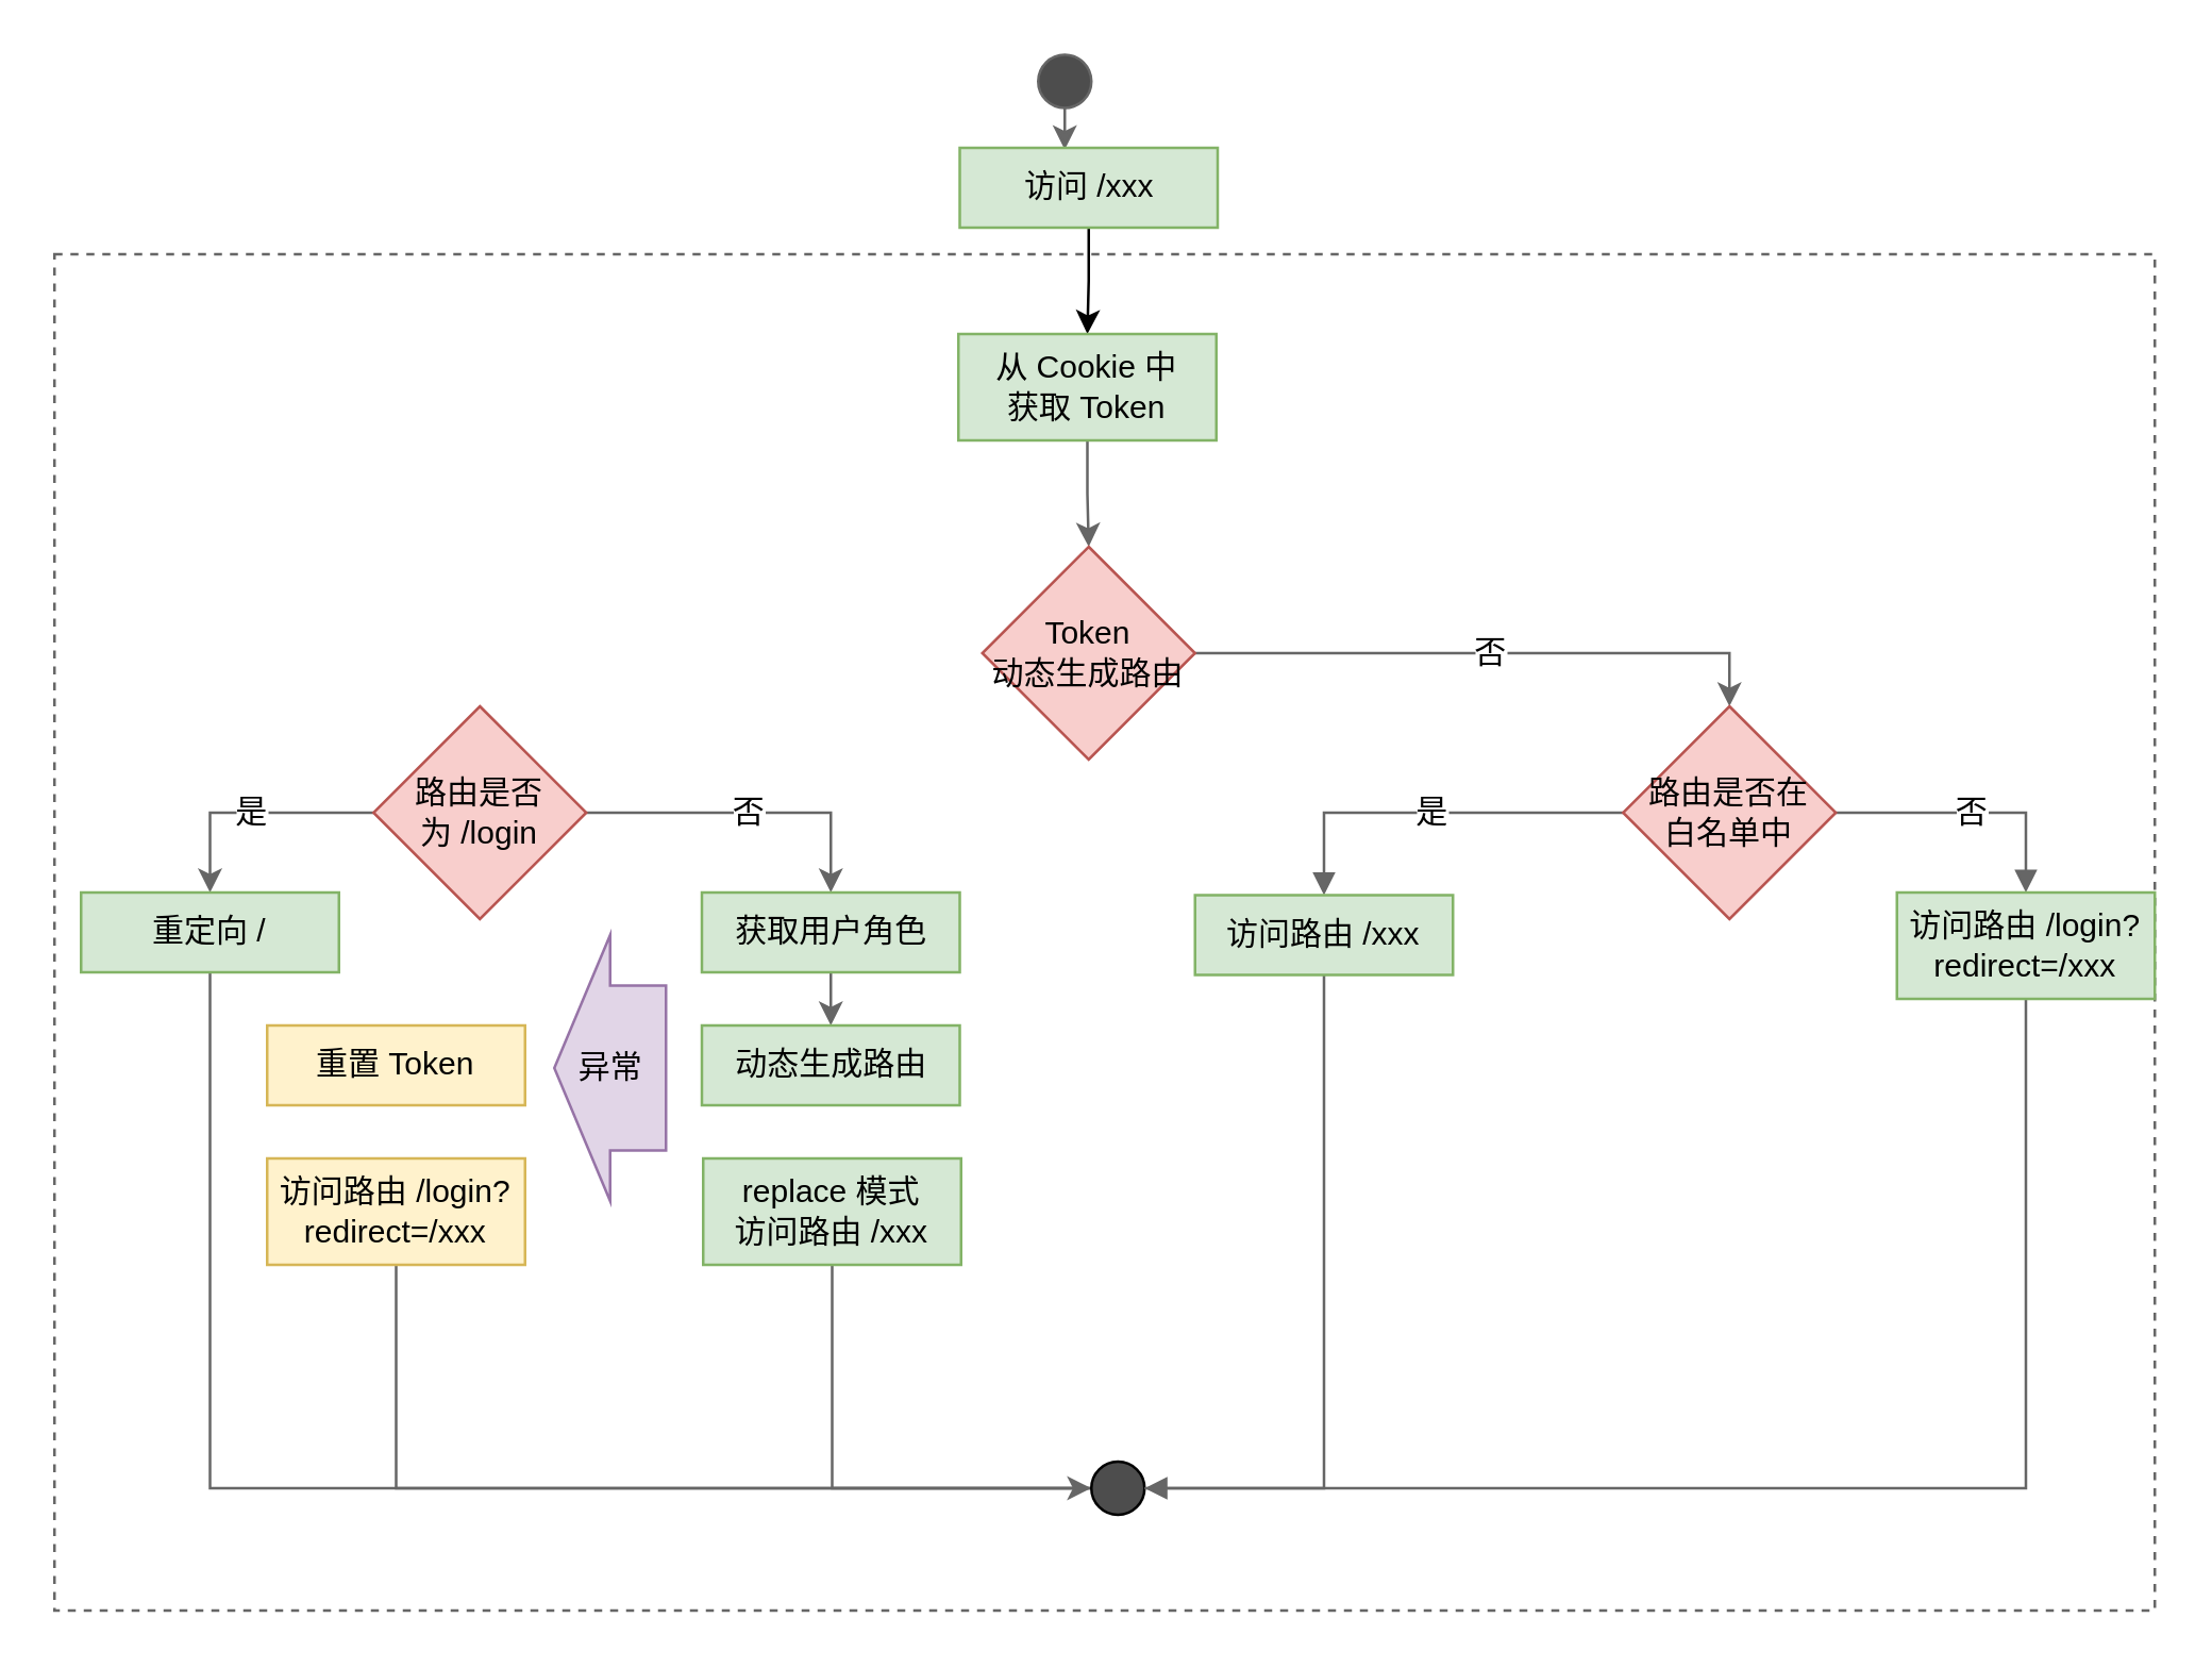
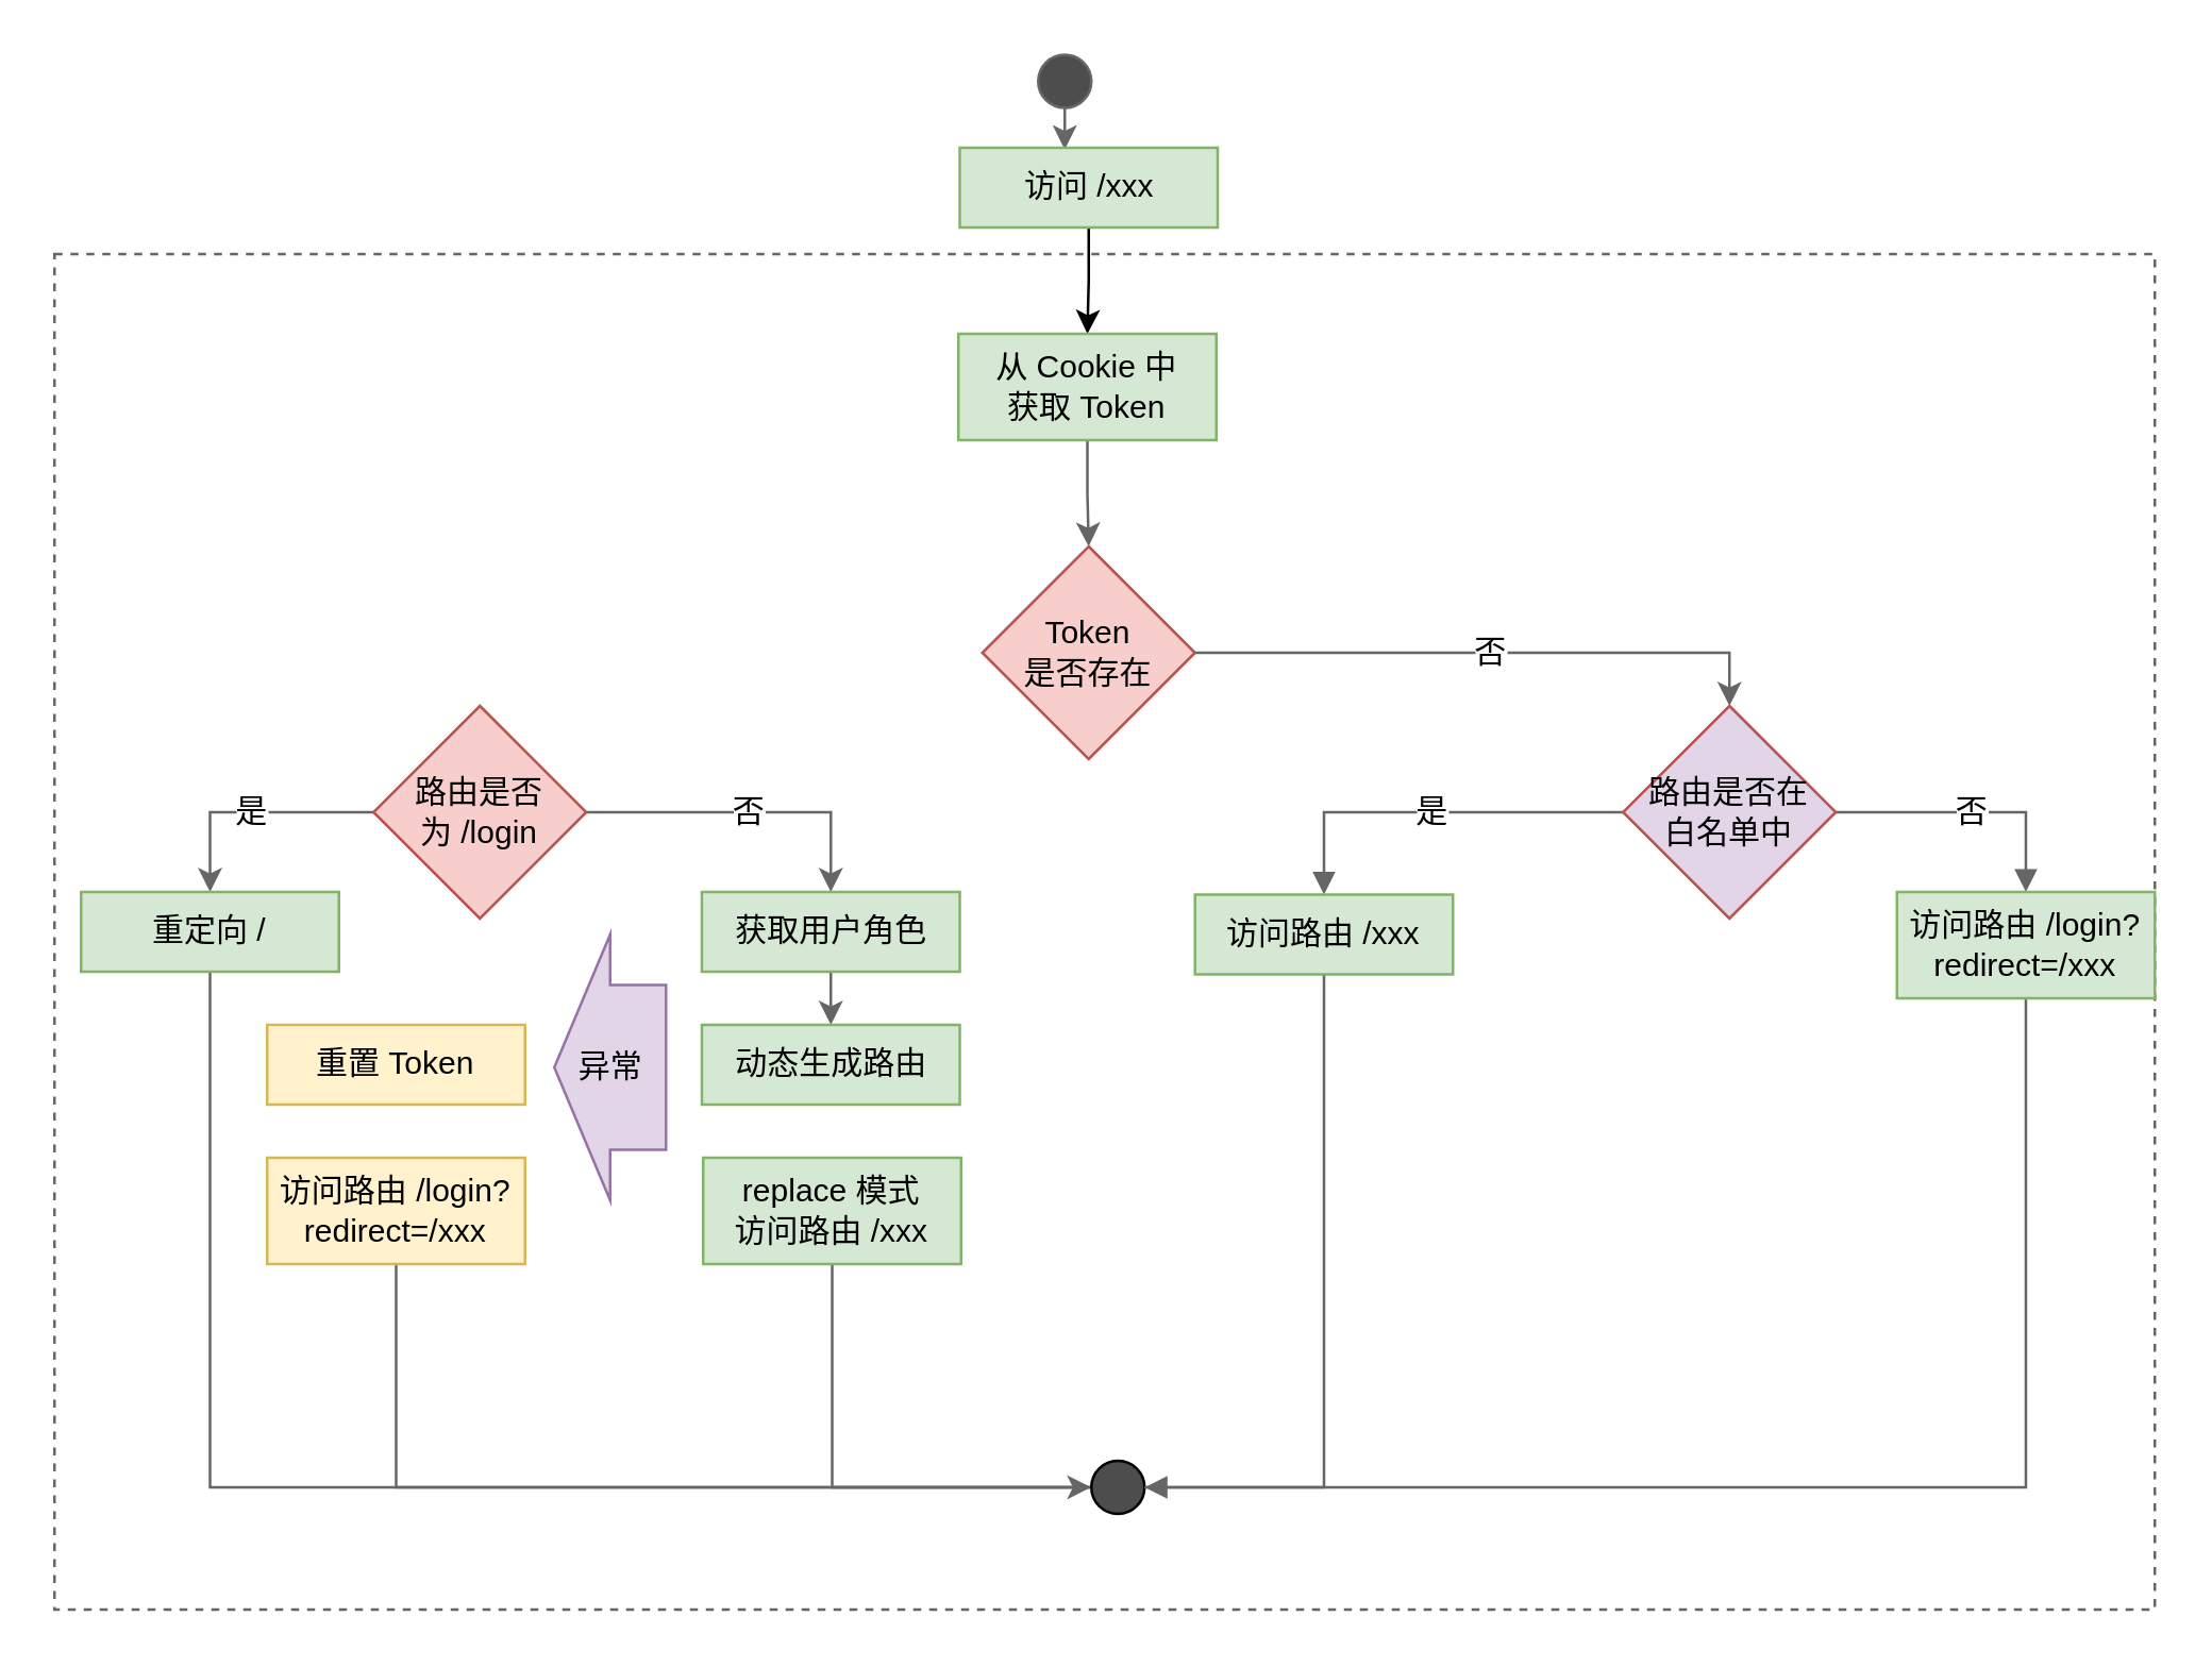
  <mxCell id="0" />
  <mxCell id="1" parent="0" />
  <mxCell id="2" style="edgeStyle=orthogonalEdgeStyle;rounded=0;orthogonalLoop=1;jettySize=auto;html=1;exitX=0.5;exitY=1;exitDx=0;exitDy=0;entryX=0.407;entryY=0.022;entryDx=0;entryDy=0;entryPerimeter=0;strokeColor=#666666;" parent="1" source="3" target="5" edge="1"><mxGeometry relative="1" as="geometry" /></mxCell>
  <mxCell id="3" value="" style="ellipse;whiteSpace=wrap;html=1;aspect=fixed;fillColor=#4D4D4D;strokeColor=#666666;" parent="1" vertex="1"><mxGeometry x="390" y="20" width="20" height="20" as="geometry" /></mxCell>
  <mxCell id="4" style="edgeStyle=orthogonalEdgeStyle;rounded=0;orthogonalLoop=1;jettySize=auto;html=1;exitX=0.5;exitY=1;exitDx=0;exitDy=0;entryX=0.5;entryY=0;entryDx=0;entryDy=0;" parent="1" source="5" target="8" edge="1"><mxGeometry relative="1" as="geometry" /></mxCell>
  <mxCell id="5" value="访问 /xxx" style="rounded=0;whiteSpace=wrap;html=1;fillColor=#d5e8d4;strokeColor=#82b366;" parent="1" vertex="1"><mxGeometry x="360.5" y="55" width="97" height="30" as="geometry" /></mxCell>
  <mxCell id="6" value="" style="rounded=0;whiteSpace=wrap;html=1;fillColor=none;dashed=1;strokeColor=#666666;" parent="1" vertex="1"><mxGeometry x="20" y="95" width="790" height="510" as="geometry" /></mxCell>
  <mxCell id="7" style="edgeStyle=orthogonalEdgeStyle;rounded=0;orthogonalLoop=1;jettySize=auto;html=1;exitX=0.5;exitY=1;exitDx=0;exitDy=0;entryX=0.5;entryY=0;entryDx=0;entryDy=0;strokeColor=#666666;" parent="1" source="8" target="10" edge="1"><mxGeometry relative="1" as="geometry" /></mxCell>
  <mxCell id="8" value="从 Cookie 中&lt;br&gt;获取 Token" style="rounded=0;whiteSpace=wrap;html=1;fillColor=#d5e8d4;strokeColor=#82b366;" parent="1" vertex="1"><mxGeometry x="360" y="125" width="97" height="40" as="geometry" /></mxCell>
  <mxCell id="9" value="否" style="edgeStyle=orthogonalEdgeStyle;rounded=0;orthogonalLoop=1;jettySize=auto;html=1;exitX=1;exitY=0.5;exitDx=0;exitDy=0;entryX=0.5;entryY=0;entryDx=0;entryDy=0;fontSize=12;strokeColor=#666666;" parent="1" source="10" target="13" edge="1"><mxGeometry relative="1" as="geometry" /></mxCell>
- <mxCell id="10" value="Token &lt;br&gt;动态生成路由" style="rhombus;whiteSpace=wrap;html=1;fillColor=#f8cecc;strokeColor=#b85450;" parent="1" vertex="1"><mxGeometry x="369" y="205" width="80" height="80" as="geometry" /></mxCell>
+ <mxCell id="10" value="Token &lt;br&gt;是否存在" style="rhombus;whiteSpace=wrap;html=1;fillColor=#f8cecc;strokeColor=#b85450;" parent="1" vertex="1"><mxGeometry x="369" y="205" width="80" height="80" as="geometry" /></mxCell>
  <mxCell id="11" value="否" style="edgeStyle=orthogonalEdgeStyle;rounded=0;orthogonalLoop=1;jettySize=auto;html=1;exitX=1;exitY=0.5;exitDx=0;exitDy=0;entryX=0.5;entryY=0;entryDx=0;entryDy=0;endArrow=block;endFill=1;fontSize=12;strokeColor=#666666;" parent="1" source="13" target="32" edge="1"><mxGeometry relative="1" as="geometry" /></mxCell>
  <mxCell id="12" value="是" style="edgeStyle=orthogonalEdgeStyle;rounded=0;orthogonalLoop=1;jettySize=auto;html=1;exitX=0;exitY=0.5;exitDx=0;exitDy=0;entryX=0.5;entryY=0;entryDx=0;entryDy=0;endArrow=block;endFill=1;fontSize=12;strokeColor=#666666;" parent="1" source="13" target="30" edge="1"><mxGeometry relative="1" as="geometry" /></mxCell>
- <mxCell id="13" value="路由是否在&lt;br&gt;白名单中" style="rhombus;whiteSpace=wrap;html=1;fillColor=#f8cecc;strokeColor=#b85450;" parent="1" vertex="1"><mxGeometry x="610" y="265" width="80" height="80" as="geometry" /></mxCell>
+ <mxCell id="13" value="路由是否在&lt;br&gt;白名单中" style="rhombus;whiteSpace=wrap;html=1;fillColor=#e1d5e7;strokeColor=#b85450;" parent="1" vertex="1"><mxGeometry x="610" y="265" width="80" height="80" as="geometry" /></mxCell>
  <mxCell id="14" value="否" style="edgeStyle=orthogonalEdgeStyle;rounded=0;orthogonalLoop=1;jettySize=auto;html=1;exitX=1;exitY=0.5;exitDx=0;exitDy=0;entryX=0.5;entryY=0;entryDx=0;entryDy=0;fontSize=12;strokeColor=#666666;" parent="1" source="16" target="18" edge="1"><mxGeometry relative="1" as="geometry" /></mxCell>
  <mxCell id="15" value="是" style="edgeStyle=orthogonalEdgeStyle;rounded=0;orthogonalLoop=1;jettySize=auto;html=1;exitX=0;exitY=0.5;exitDx=0;exitDy=0;entryX=0.5;entryY=0;entryDx=0;entryDy=0;fontSize=12;strokeColor=#666666;" parent="1" source="16" target="23" edge="1"><mxGeometry relative="1" as="geometry" /></mxCell>
  <mxCell id="16" value="路由是否&lt;br&gt;为 /login" style="rhombus;whiteSpace=wrap;html=1;fillColor=#f8cecc;strokeColor=#b85450;" parent="1" vertex="1"><mxGeometry x="140" y="265" width="80" height="80" as="geometry" /></mxCell>
  <mxCell id="17" style="edgeStyle=orthogonalEdgeStyle;rounded=0;orthogonalLoop=1;jettySize=auto;html=1;exitX=0.5;exitY=1;exitDx=0;exitDy=0;entryX=0.5;entryY=0;entryDx=0;entryDy=0;fontSize=12;strokeColor=#666666;" parent="1" source="18" target="19" edge="1"><mxGeometry relative="1" as="geometry" /></mxCell>
  <mxCell id="18" value="获取用户角色" style="rounded=0;whiteSpace=wrap;html=1;fillColor=#d5e8d4;strokeColor=#82b366;" parent="1" vertex="1"><mxGeometry x="263.5" y="335" width="97" height="30" as="geometry" /></mxCell>
  <mxCell id="19" value="动态生成路由" style="rounded=0;whiteSpace=wrap;html=1;fillColor=#d5e8d4;strokeColor=#82b366;" parent="1" vertex="1"><mxGeometry x="263.5" y="385" width="97" height="30" as="geometry" /></mxCell>
  <mxCell id="20" style="edgeStyle=orthogonalEdgeStyle;rounded=0;orthogonalLoop=1;jettySize=auto;html=1;exitX=0.5;exitY=1;exitDx=0;exitDy=0;entryX=0;entryY=0.5;entryDx=0;entryDy=0;fontSize=12;strokeColor=#666666;" parent="1" source="21" target="28" edge="1"><mxGeometry relative="1" as="geometry" /></mxCell>
  <mxCell id="21" value="replace 模式&lt;br&gt;访问路由 /xxx" style="rounded=0;whiteSpace=wrap;html=1;fillColor=#d5e8d4;strokeColor=#82b366;" parent="1" vertex="1"><mxGeometry x="264" y="435" width="97" height="40" as="geometry" /></mxCell>
  <mxCell id="22" style="edgeStyle=orthogonalEdgeStyle;rounded=0;orthogonalLoop=1;jettySize=auto;html=1;exitX=0.5;exitY=1;exitDx=0;exitDy=0;fontSize=12;endArrow=none;endFill=0;entryX=0;entryY=0.5;entryDx=0;entryDy=0;strokeColor=#666666;" parent="1" source="23" target="28" edge="1"><mxGeometry relative="1" as="geometry"><mxPoint x="410" y="555" as="targetPoint" /><Array as="points"><mxPoint x="79" y="559" /></Array></mxGeometry></mxCell>
  <mxCell id="23" value="重定向 /" style="rounded=0;whiteSpace=wrap;html=1;fillColor=#d5e8d4;strokeColor=#82b366;" parent="1" vertex="1"><mxGeometry x="30" y="335" width="97" height="30" as="geometry" /></mxCell>
  <mxCell id="24" value="重置 Token" style="rounded=0;whiteSpace=wrap;html=1;fillColor=#fff2cc;strokeColor=#d6b656;" parent="1" vertex="1"><mxGeometry x="100" y="385" width="97" height="30" as="geometry" /></mxCell>
  <mxCell id="25" style="edgeStyle=orthogonalEdgeStyle;rounded=0;orthogonalLoop=1;jettySize=auto;html=1;exitX=0.5;exitY=1;exitDx=0;exitDy=0;entryX=0;entryY=0.5;entryDx=0;entryDy=0;endArrow=none;endFill=0;fontSize=12;strokeColor=#666666;" parent="1" source="26" target="28" edge="1"><mxGeometry relative="1" as="geometry" /></mxCell>
  <mxCell id="26" value="访问路由 /login?redirect=/xxx" style="rounded=0;whiteSpace=wrap;html=1;fillColor=#fff2cc;strokeColor=#d6b656;" parent="1" vertex="1"><mxGeometry x="100" y="435" width="97" height="40" as="geometry" /></mxCell>
  <mxCell id="27" value="异常" style="html=1;shadow=0;dashed=0;align=center;verticalAlign=middle;shape=mxgraph.arrows2.arrow;dy=0.38;dx=21;flipH=1;notch=0;fillColor=#e1d5e7;fontSize=12;strokeColor=#9673a6;" parent="1" vertex="1"><mxGeometry x="208" y="351" width="42" height="100" as="geometry" /></mxCell>
  <mxCell id="28" value="" style="ellipse;whiteSpace=wrap;html=1;aspect=fixed;fillColor=#4D4D4D;" parent="1" vertex="1"><mxGeometry x="410" y="549" width="20" height="20" as="geometry" /></mxCell>
  <mxCell id="29" style="edgeStyle=orthogonalEdgeStyle;rounded=0;orthogonalLoop=1;jettySize=auto;html=1;exitX=0.5;exitY=1;exitDx=0;exitDy=0;entryX=1;entryY=0.5;entryDx=0;entryDy=0;endArrow=block;endFill=1;fontSize=12;strokeColor=#666666;" parent="1" source="30" target="28" edge="1"><mxGeometry relative="1" as="geometry" /></mxCell>
  <mxCell id="30" value="访问路由 /xxx" style="rounded=0;whiteSpace=wrap;html=1;fillColor=#d5e8d4;strokeColor=#82b366;" parent="1" vertex="1"><mxGeometry x="449" y="336" width="97" height="30" as="geometry" /></mxCell>
  <mxCell id="31" style="edgeStyle=orthogonalEdgeStyle;rounded=0;orthogonalLoop=1;jettySize=auto;html=1;exitX=0.5;exitY=1;exitDx=0;exitDy=0;endArrow=none;endFill=0;fontSize=12;entryX=1;entryY=0.5;entryDx=0;entryDy=0;strokeColor=#666666;" parent="1" source="32" target="28" edge="1"><mxGeometry relative="1" as="geometry"><mxPoint x="430" y="555" as="targetPoint" /><Array as="points"><mxPoint x="762" y="559" /></Array></mxGeometry></mxCell>
  <mxCell id="32" value="访问路由 /login?redirect=/xxx" style="rounded=0;whiteSpace=wrap;html=1;fillColor=#d5e8d4;strokeColor=#82b366;" parent="1" vertex="1"><mxGeometry x="713" y="335" width="97" height="40" as="geometry" /></mxCell>
